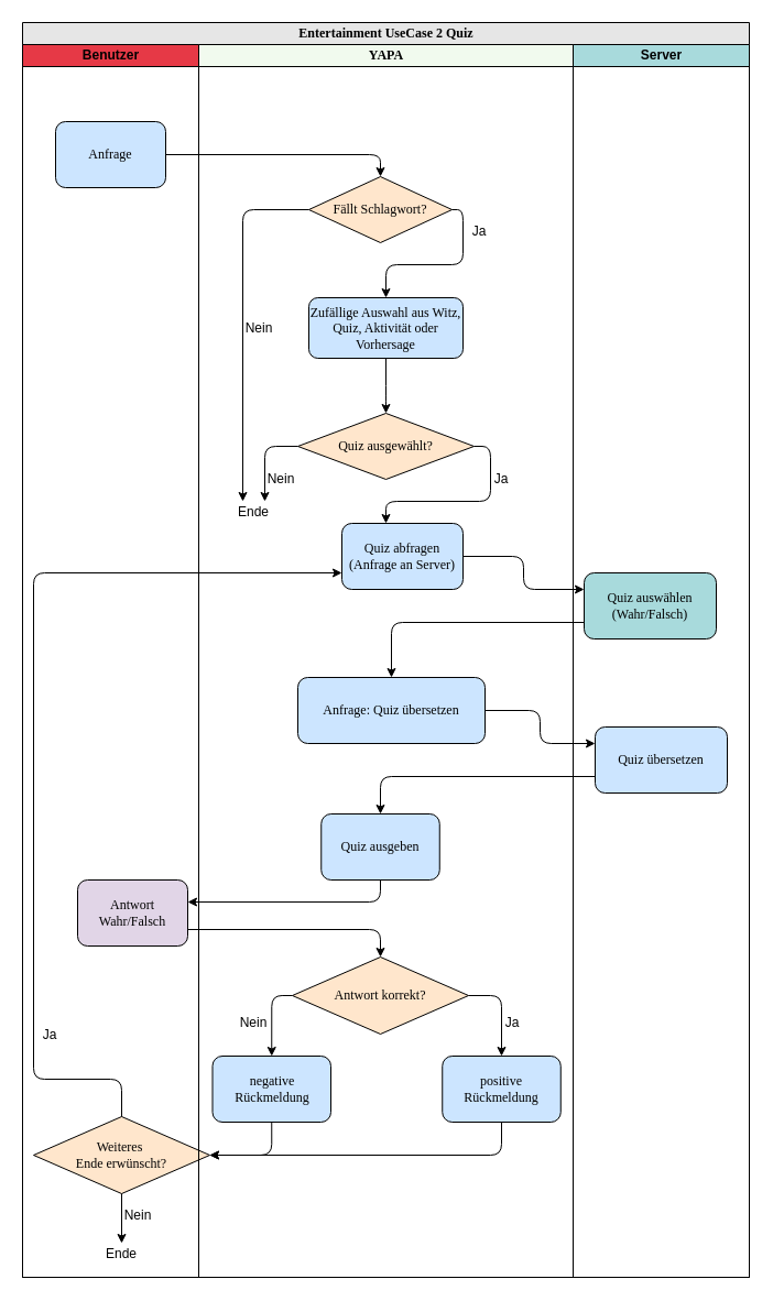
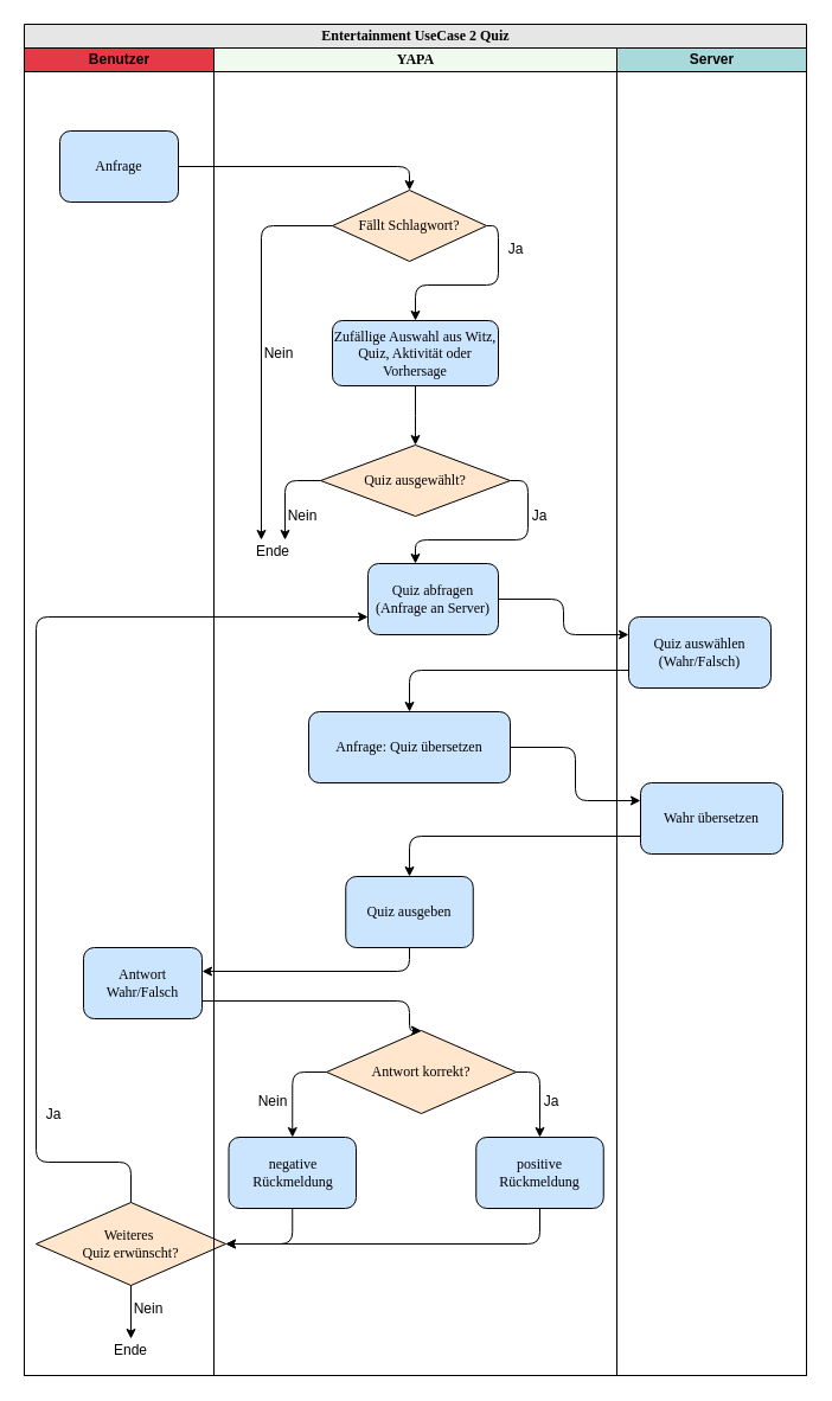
  <mxCell id="0" />
  <mxCell id="1" parent="0" />
  <mxCell id="2" value="&lt;font style=&quot;font-size: 12px&quot;&gt;Entertainment UseCase 2 Quiz&lt;/font&gt;" style="swimlane;html=1;childLayout=stackLayout;startSize=20;rounded=0;shadow=0;labelBackgroundColor=none;strokeWidth=1;fontFamily=Verdana;fontSize=8;align=center;fillColor=#E6E6E6;" parent="1" vertex="1"><mxGeometry x="20" y="20" width="660" height="1140" as="geometry" /></mxCell>
  <mxCell id="3" value="Benutzer" style="swimlane;html=1;startSize=20;fillColor=#E63946;" parent="2" vertex="1"><mxGeometry y="20" width="160" height="1120" as="geometry" /></mxCell>
  <mxCell id="4" value="&lt;font style=&quot;font-size: 12px&quot;&gt;Anfrage&lt;/font&gt;" style="rounded=1;whiteSpace=wrap;html=1;shadow=0;labelBackgroundColor=none;strokeWidth=1;fontFamily=Verdana;fontSize=8;align=center;fillColor=#CCE5FF;" parent="3" vertex="1"><mxGeometry x="30" y="70" width="100" height="60" as="geometry" /></mxCell>
  <mxCell id="5" value="Ja" style="text;html=1;strokeColor=none;fillColor=none;align=center;verticalAlign=middle;whiteSpace=wrap;rounded=0;fontSize=12;" parent="3" vertex="1"><mxGeometry x="10" y="890" width="30" height="20" as="geometry" /></mxCell>
- <mxCell id="6" value="Weiteres&amp;nbsp;&lt;br&gt;Ende erwünscht?" style="rhombus;whiteSpace=wrap;html=1;rounded=0;shadow=0;labelBackgroundColor=none;strokeWidth=1;fontFamily=Verdana;fontSize=12;align=center;fillColor=#FFE6CC;" parent="3" vertex="1"><mxGeometry x="10" y="974" width="160" height="70" as="geometry" /></mxCell>
+ <mxCell id="6" value="Weiteres&amp;nbsp;&lt;br&gt;Quiz erwünscht?" style="rhombus;whiteSpace=wrap;html=1;rounded=0;shadow=0;labelBackgroundColor=none;strokeWidth=1;fontFamily=Verdana;fontSize=12;align=center;fillColor=#FFE6CC;" parent="3" vertex="1"><mxGeometry x="10" y="974" width="160" height="70" as="geometry" /></mxCell>
  <mxCell id="7" value="Ende" style="text;html=1;strokeColor=none;fillColor=none;align=center;verticalAlign=middle;whiteSpace=wrap;rounded=0;" parent="3" vertex="1"><mxGeometry x="70" y="1089" width="40" height="20" as="geometry" /></mxCell>
  <mxCell id="8" style="edgeStyle=orthogonalEdgeStyle;rounded=0;orthogonalLoop=1;jettySize=auto;html=1;exitX=0.5;exitY=1;exitDx=0;exitDy=0;fontSize=12;entryX=0.5;entryY=0;entryDx=0;entryDy=0;" parent="3" source="6" target="7" edge="1"><mxGeometry relative="1" as="geometry"><mxPoint x="90" y="1084" as="sourcePoint" /><mxPoint x="90" y="1094" as="targetPoint" /></mxGeometry></mxCell>
  <mxCell id="9" value="Nein" style="text;html=1;strokeColor=none;fillColor=none;align=center;verticalAlign=middle;whiteSpace=wrap;rounded=0;fontSize=12;" parent="3" vertex="1"><mxGeometry x="90" y="1054" width="30" height="20" as="geometry" /></mxCell>
- <mxCell id="10" value="&lt;font style=&quot;font-size: 12px&quot;&gt;Antwort Wahr/Falsch&lt;/font&gt;" style="rounded=1;whiteSpace=wrap;html=1;shadow=0;labelBackgroundColor=none;strokeWidth=1;fontFamily=Verdana;fontSize=8;align=center;fillColor=#e1d5e7;" parent="3" vertex="1"><mxGeometry x="50" y="759" width="100" height="60" as="geometry" /></mxCell>
+ <mxCell id="10" value="&lt;font style=&quot;font-size: 12px&quot;&gt;Antwort Wahr/Falsch&lt;/font&gt;" style="rounded=1;whiteSpace=wrap;html=1;shadow=0;labelBackgroundColor=none;strokeWidth=1;fontFamily=Verdana;fontSize=8;align=center;fillColor=#CCE5FF;" parent="3" vertex="1"><mxGeometry x="50" y="759" width="100" height="60" as="geometry" /></mxCell>
  <mxCell id="11" style="edgeStyle=orthogonalEdgeStyle;rounded=1;orthogonalLoop=1;jettySize=auto;html=1;fontSize=12;exitX=1;exitY=0.5;exitDx=0;exitDy=0;entryX=0;entryY=0.25;entryDx=0;entryDy=0;" parent="2" source="26" target="41" edge="1"><mxGeometry relative="1" as="geometry"><mxPoint x="480" y="645" as="sourcePoint" /><mxPoint x="600" y="670" as="targetPoint" /></mxGeometry></mxCell>
  <mxCell id="12" style="edgeStyle=orthogonalEdgeStyle;rounded=1;orthogonalLoop=1;jettySize=auto;html=1;fontSize=12;exitX=0;exitY=0.75;exitDx=0;exitDy=0;" parent="2" source="41" target="36" edge="1"><mxGeometry relative="1" as="geometry"><mxPoint x="400" y="875" as="sourcePoint" /><mxPoint x="545" y="900" as="targetPoint" /></mxGeometry></mxCell>
  <mxCell id="13" style="edgeStyle=orthogonalEdgeStyle;rounded=1;orthogonalLoop=1;jettySize=auto;html=1;fontSize=12;entryX=0;entryY=0.75;entryDx=0;entryDy=0;exitX=0.5;exitY=0;exitDx=0;exitDy=0;" parent="2" source="6" target="26" edge="1"><mxGeometry relative="1" as="geometry"><mxPoint x="220" y="955" as="sourcePoint" /><mxPoint x="410" y="860" as="targetPoint" /><Array as="points"><mxPoint x="90" y="960" /><mxPoint x="10" y="960" /><mxPoint x="10" y="500" /></Array></mxGeometry></mxCell>
  <mxCell id="14" value="&lt;font face=&quot;Verdana&quot;&gt;YAPA&lt;/font&gt;" style="swimlane;html=1;startSize=20;fillColor=#F1FAEE;" parent="2" vertex="1"><mxGeometry x="160" y="20" width="340" height="1120" as="geometry" /></mxCell>
  <mxCell id="15" value="&lt;font style=&quot;font-size: 12px&quot;&gt;Zufällige Auswahl aus Witz, Quiz, Aktivität oder Vorhersage&lt;/font&gt;" style="rounded=1;whiteSpace=wrap;html=1;shadow=0;labelBackgroundColor=none;strokeWidth=1;fontFamily=Verdana;fontSize=8;align=center;fillColor=#CCE5FF;" parent="14" vertex="1"><mxGeometry x="100" y="230" width="140" height="55" as="geometry" /></mxCell>
  <mxCell id="16" style="edgeStyle=orthogonalEdgeStyle;rounded=1;orthogonalLoop=1;jettySize=auto;html=1;exitX=0;exitY=0.5;exitDx=0;exitDy=0;entryX=0.75;entryY=0;entryDx=0;entryDy=0;" parent="14" source="18" target="27" edge="1"><mxGeometry relative="1" as="geometry"><mxPoint x="70" y="415" as="targetPoint" /></mxGeometry></mxCell>
  <mxCell id="17" style="edgeStyle=orthogonalEdgeStyle;rounded=1;orthogonalLoop=1;jettySize=auto;html=1;exitX=1;exitY=0.5;exitDx=0;exitDy=0;" parent="14" source="18" edge="1"><mxGeometry relative="1" as="geometry"><mxPoint x="170" y="435" as="targetPoint" /><Array as="points"><mxPoint x="265" y="365" /><mxPoint x="265" y="415" /><mxPoint x="170" y="415" /></Array></mxGeometry></mxCell>
  <mxCell id="18" value="Quiz ausgewählt?" style="rhombus;whiteSpace=wrap;html=1;rounded=0;shadow=0;labelBackgroundColor=none;strokeWidth=1;fontFamily=Verdana;fontSize=12;align=center;fillColor=#FFE6CC;" parent="14" vertex="1"><mxGeometry x="90" y="335" width="160" height="60" as="geometry" /></mxCell>
  <mxCell id="19" style="edgeStyle=orthogonalEdgeStyle;rounded=1;orthogonalLoop=1;jettySize=auto;html=1;exitX=1;exitY=0.5;exitDx=0;exitDy=0;entryX=0.5;entryY=0;entryDx=0;entryDy=0;fontSize=12;" parent="14" source="21" target="15" edge="1"><mxGeometry relative="1" as="geometry"><Array as="points"><mxPoint x="240" y="150" /><mxPoint x="240" y="200" /><mxPoint x="170" y="200" /></Array></mxGeometry></mxCell>
  <mxCell id="20" style="edgeStyle=orthogonalEdgeStyle;rounded=1;orthogonalLoop=1;jettySize=auto;html=1;exitX=0;exitY=0.5;exitDx=0;exitDy=0;entryX=0.25;entryY=0;entryDx=0;entryDy=0;fontSize=12;" parent="14" source="21" target="27" edge="1"><mxGeometry relative="1" as="geometry"><Array as="points"><mxPoint x="40" y="150" /></Array><mxPoint x="30" y="200" as="targetPoint" /></mxGeometry></mxCell>
  <mxCell id="21" value="Fällt Schlagwort?" style="rhombus;whiteSpace=wrap;html=1;rounded=0;shadow=0;labelBackgroundColor=none;strokeWidth=1;fontFamily=Verdana;fontSize=12;align=center;fillColor=#FFE6CC;" parent="14" vertex="1"><mxGeometry x="100" y="120" width="130" height="60" as="geometry" /></mxCell>
  <mxCell id="22" value="&lt;div&gt;Nein&lt;/div&gt;" style="text;html=1;strokeColor=none;fillColor=none;align=center;verticalAlign=middle;whiteSpace=wrap;rounded=0;fontSize=12;" parent="14" vertex="1"><mxGeometry x="40" y="247.5" width="30" height="20" as="geometry" /></mxCell>
  <mxCell id="23" value="&lt;div&gt;Nein&lt;/div&gt;" style="text;html=1;strokeColor=none;fillColor=none;align=center;verticalAlign=middle;whiteSpace=wrap;rounded=0;fontSize=12;" parent="14" vertex="1"><mxGeometry x="60" y="385" width="30" height="20" as="geometry" /></mxCell>
  <mxCell id="24" value="Ja" style="text;html=1;strokeColor=none;fillColor=none;align=center;verticalAlign=middle;whiteSpace=wrap;rounded=0;fontSize=12;" parent="14" vertex="1"><mxGeometry x="240" y="160" width="30" height="20" as="geometry" /></mxCell>
  <mxCell id="25" value="Ja" style="text;html=1;strokeColor=none;fillColor=none;align=center;verticalAlign=middle;whiteSpace=wrap;rounded=0;fontSize=12;" parent="14" vertex="1"><mxGeometry x="260" y="385" width="30" height="20" as="geometry" /></mxCell>
  <mxCell id="26" value="&lt;font style=&quot;font-size: 12px&quot;&gt;Quiz abfragen (Anfrage an Server)&lt;/font&gt;" style="rounded=1;whiteSpace=wrap;html=1;shadow=0;labelBackgroundColor=none;strokeWidth=1;fontFamily=Verdana;fontSize=8;align=center;fillColor=#CCE5FF;" parent="14" vertex="1"><mxGeometry x="130" y="435" width="110" height="60" as="geometry" /></mxCell>
  <mxCell id="27" value="Ende" style="text;html=1;strokeColor=none;fillColor=none;align=center;verticalAlign=middle;whiteSpace=wrap;rounded=0;fontSize=12;" parent="14" vertex="1"><mxGeometry x="30" y="415" width="40" height="20" as="geometry" /></mxCell>
  <mxCell id="28" value="&lt;font style=&quot;font-size: 12px&quot;&gt;Quiz ausgeben&lt;/font&gt;" style="rounded=1;whiteSpace=wrap;html=1;shadow=0;labelBackgroundColor=none;strokeWidth=1;fontFamily=Verdana;fontSize=8;align=center;fillColor=#CCE5FF;" parent="14" vertex="1"><mxGeometry x="111.25" y="699" width="107.5" height="60" as="geometry" /></mxCell>
  <mxCell id="29" value="&lt;font style=&quot;font-size: 12px&quot;&gt;positive Rückmeldung&lt;/font&gt;" style="rounded=1;whiteSpace=wrap;html=1;shadow=0;labelBackgroundColor=none;strokeWidth=1;fontFamily=Verdana;fontSize=8;align=center;fillColor=#CCE5FF;" parent="14" vertex="1"><mxGeometry x="221.25" y="919" width="107.5" height="60" as="geometry" /></mxCell>
- <mxCell id="30" value="Antwort korrekt?" style="rhombus;whiteSpace=wrap;html=1;rounded=0;shadow=0;labelBackgroundColor=none;strokeWidth=1;fontFamily=Verdana;fontSize=12;align=center;fillColor=#FFE6CC;" parent="14" vertex="1"><mxGeometry x="85" y="829" width="160" height="70" as="geometry" /></mxCell>
+ <mxCell id="30" value="Antwort korrekt?" style="rhombus;whiteSpace=wrap;html=1;rounded=0;shadow=0;labelBackgroundColor=none;strokeWidth=1;fontFamily=Verdana;fontSize=12;align=center;fillColor=#FFE6CC;" parent="14" vertex="1"><mxGeometry x="95" y="829" width="160" height="70" as="geometry" /></mxCell>
  <mxCell id="31" value="&lt;font style=&quot;font-size: 12px&quot;&gt;negative Rückmeldung&lt;/font&gt;" style="rounded=1;whiteSpace=wrap;html=1;shadow=0;labelBackgroundColor=none;strokeWidth=1;fontFamily=Verdana;fontSize=8;align=center;fillColor=#CCE5FF;" parent="14" vertex="1"><mxGeometry x="12.5" y="919" width="107.5" height="60" as="geometry" /></mxCell>
  <mxCell id="32" style="edgeStyle=orthogonalEdgeStyle;rounded=1;orthogonalLoop=1;jettySize=auto;html=1;exitX=0;exitY=0.5;exitDx=0;exitDy=0;fontSize=12;entryX=0.5;entryY=0;entryDx=0;entryDy=0;" parent="14" source="30" target="31" edge="1"><mxGeometry relative="1" as="geometry"><mxPoint y="814" as="sourcePoint" /><mxPoint x="190" y="839" as="targetPoint" /><Array as="points"><mxPoint x="66" y="864" /></Array></mxGeometry></mxCell>
  <mxCell id="33" style="edgeStyle=orthogonalEdgeStyle;rounded=1;orthogonalLoop=1;jettySize=auto;html=1;exitX=1;exitY=0.5;exitDx=0;exitDy=0;fontSize=12;entryX=0.5;entryY=0;entryDx=0;entryDy=0;" parent="14" source="30" target="29" edge="1"><mxGeometry relative="1" as="geometry"><mxPoint x="110" y="874" as="sourcePoint" /><mxPoint x="85" y="929" as="targetPoint" /><Array as="points"><mxPoint x="275" y="864" /></Array></mxGeometry></mxCell>
  <mxCell id="34" value="Nein" style="text;html=1;strokeColor=none;fillColor=none;align=center;verticalAlign=middle;whiteSpace=wrap;rounded=0;fontSize=12;" parent="14" vertex="1"><mxGeometry x="35" y="879" width="30" height="20" as="geometry" /></mxCell>
  <mxCell id="35" value="Ja" style="text;html=1;strokeColor=none;fillColor=none;align=center;verticalAlign=middle;whiteSpace=wrap;rounded=0;fontSize=12;" parent="14" vertex="1"><mxGeometry x="270" y="879" width="30" height="20" as="geometry" /></mxCell>
- <mxCell id="36" value="&lt;font style=&quot;font-size: 12px&quot;&gt;Anfrage: Quiz übersetzen&lt;br&gt;&lt;/font&gt;" style="rounded=1;whiteSpace=wrap;html=1;shadow=0;labelBackgroundColor=none;strokeWidth=1;fontFamily=Verdana;fontSize=8;align=center;fillColor=#CCE5FF;" parent="14" vertex="1"><mxGeometry x="90" y="575" width="170" height="60" as="geometry" /></mxCell>
+ <mxCell id="36" value="&lt;font style=&quot;font-size: 12px&quot;&gt;Anfrage: Quiz übersetzen&lt;br&gt;&lt;/font&gt;" style="rounded=1;whiteSpace=wrap;html=1;shadow=0;labelBackgroundColor=none;strokeWidth=1;fontFamily=Verdana;fontSize=8;align=center;fillColor=#CCE5FF;" parent="14" vertex="1"><mxGeometry x="80" y="560" width="170" height="60" as="geometry" /></mxCell>
  <mxCell id="37" style="edgeStyle=orthogonalEdgeStyle;rounded=1;orthogonalLoop=1;jettySize=auto;html=1;exitX=0.5;exitY=1;exitDx=0;exitDy=0;entryX=0.5;entryY=0;entryDx=0;entryDy=0;fontSize=12;" parent="14" source="15" target="18" edge="1"><mxGeometry relative="1" as="geometry"><Array as="points"><mxPoint x="170" y="320" /><mxPoint x="170" y="320" /></Array><mxPoint x="435" y="270" as="sourcePoint" /><mxPoint x="375" y="350" as="targetPoint" /></mxGeometry></mxCell>
  <mxCell id="38" style="edgeStyle=orthogonalEdgeStyle;rounded=1;orthogonalLoop=1;jettySize=auto;html=1;exitX=0.5;exitY=1;exitDx=0;exitDy=0;fontSize=12;" parent="2" source="28" target="10" edge="1"><mxGeometry relative="1" as="geometry"><mxPoint x="260" y="874" as="sourcePoint" /><mxPoint x="20" y="934" as="targetPoint" /><Array as="points"><mxPoint x="325" y="799" /></Array></mxGeometry></mxCell>
  <mxCell id="39" style="edgeStyle=orthogonalEdgeStyle;rounded=1;orthogonalLoop=1;jettySize=auto;html=1;exitX=1;exitY=0.75;exitDx=0;exitDy=0;fontSize=12;entryX=0.5;entryY=0;entryDx=0;entryDy=0;" parent="2" source="10" target="30" edge="1"><mxGeometry relative="1" as="geometry"><mxPoint x="340" y="784" as="sourcePoint" /><mxPoint x="160" y="809" as="targetPoint" /><Array as="points"><mxPoint x="325" y="824" /></Array></mxGeometry></mxCell>
  <mxCell id="40" value="Server" style="swimlane;html=1;startSize=20;fillColor=#A8DADC;" parent="2" vertex="1"><mxGeometry x="500" y="20" width="160" height="1120" as="geometry" /></mxCell>
- <mxCell id="41" value="&lt;font style=&quot;font-size: 12px&quot;&gt;Quiz auswählen (Wahr/Falsch)&lt;br&gt;&lt;/font&gt;" style="rounded=1;whiteSpace=wrap;html=1;shadow=0;labelBackgroundColor=none;strokeWidth=1;fontFamily=Verdana;fontSize=8;align=center;fillColor=#a8dadc;" parent="40" vertex="1"><mxGeometry x="10" y="480" width="120" height="60" as="geometry" /></mxCell>
- <mxCell id="42" value="&lt;font style=&quot;font-size: 12px&quot;&gt;Quiz übersetzen&lt;br&gt;&lt;/font&gt;" style="rounded=1;whiteSpace=wrap;html=1;shadow=0;labelBackgroundColor=none;strokeWidth=1;fontFamily=Verdana;fontSize=8;align=center;fillColor=#CCE5FF;" parent="40" vertex="1"><mxGeometry x="20" y="620" width="120" height="60" as="geometry" /></mxCell>
+ <mxCell id="41" value="&lt;font style=&quot;font-size: 12px&quot;&gt;Quiz auswählen (Wahr/Falsch)&lt;br&gt;&lt;/font&gt;" style="rounded=1;whiteSpace=wrap;html=1;shadow=0;labelBackgroundColor=none;strokeWidth=1;fontFamily=Verdana;fontSize=8;align=center;fillColor=#CCE5FF;" parent="40" vertex="1"><mxGeometry x="10" y="480" width="120" height="60" as="geometry" /></mxCell>
+ <mxCell id="42" value="&lt;font style=&quot;font-size: 12px&quot;&gt;Wahr übersetzen&lt;br&gt;&lt;/font&gt;" style="rounded=1;whiteSpace=wrap;html=1;shadow=0;labelBackgroundColor=none;strokeWidth=1;fontFamily=Verdana;fontSize=8;align=center;fillColor=#CCE5FF;" parent="40" vertex="1"><mxGeometry x="20" y="620" width="120" height="60" as="geometry" /></mxCell>
  <mxCell id="43" style="edgeStyle=orthogonalEdgeStyle;rounded=1;orthogonalLoop=1;jettySize=auto;html=1;exitX=1;exitY=0.5;exitDx=0;exitDy=0;entryX=0.5;entryY=0;entryDx=0;entryDy=0;fontSize=12;" parent="2" source="4" target="21" edge="1"><mxGeometry relative="1" as="geometry" /></mxCell>
  <mxCell id="44" style="edgeStyle=orthogonalEdgeStyle;rounded=1;orthogonalLoop=1;jettySize=auto;html=1;fontSize=12;exitX=1;exitY=0.5;exitDx=0;exitDy=0;entryX=0;entryY=0.25;entryDx=0;entryDy=0;" parent="2" source="36" target="42" edge="1"><mxGeometry relative="1" as="geometry"><mxPoint x="520" y="555" as="sourcePoint" /><mxPoint x="335" y="590" as="targetPoint" /></mxGeometry></mxCell>
  <mxCell id="45" style="edgeStyle=orthogonalEdgeStyle;rounded=1;orthogonalLoop=1;jettySize=auto;html=1;fontSize=12;exitX=0;exitY=0.75;exitDx=0;exitDy=0;entryX=0.5;entryY=0;entryDx=0;entryDy=0;" parent="2" source="42" target="28" edge="1"><mxGeometry relative="1" as="geometry"><mxPoint x="420" y="620" as="sourcePoint" /><mxPoint x="530" y="665" as="targetPoint" /></mxGeometry></mxCell>
  <mxCell id="46" style="edgeStyle=orthogonalEdgeStyle;rounded=1;orthogonalLoop=1;jettySize=auto;html=1;exitX=0.5;exitY=1;exitDx=0;exitDy=0;fontSize=12;" parent="1" source="31" edge="1"><mxGeometry relative="1" as="geometry"><mxPoint x="180" y="854" as="sourcePoint" /><mxPoint x="190" y="1049" as="targetPoint" /><Array as="points"><mxPoint x="246" y="1049" /></Array></mxGeometry></mxCell>
  <mxCell id="47" style="edgeStyle=orthogonalEdgeStyle;rounded=1;orthogonalLoop=1;jettySize=auto;html=1;exitX=0.5;exitY=1;exitDx=0;exitDy=0;fontSize=12;" parent="1" source="29" edge="1"><mxGeometry relative="1" as="geometry"><mxPoint x="265" y="1029" as="sourcePoint" /><mxPoint x="190" y="1049" as="targetPoint" /><Array as="points"><mxPoint x="455" y="1049" /></Array></mxGeometry></mxCell>
